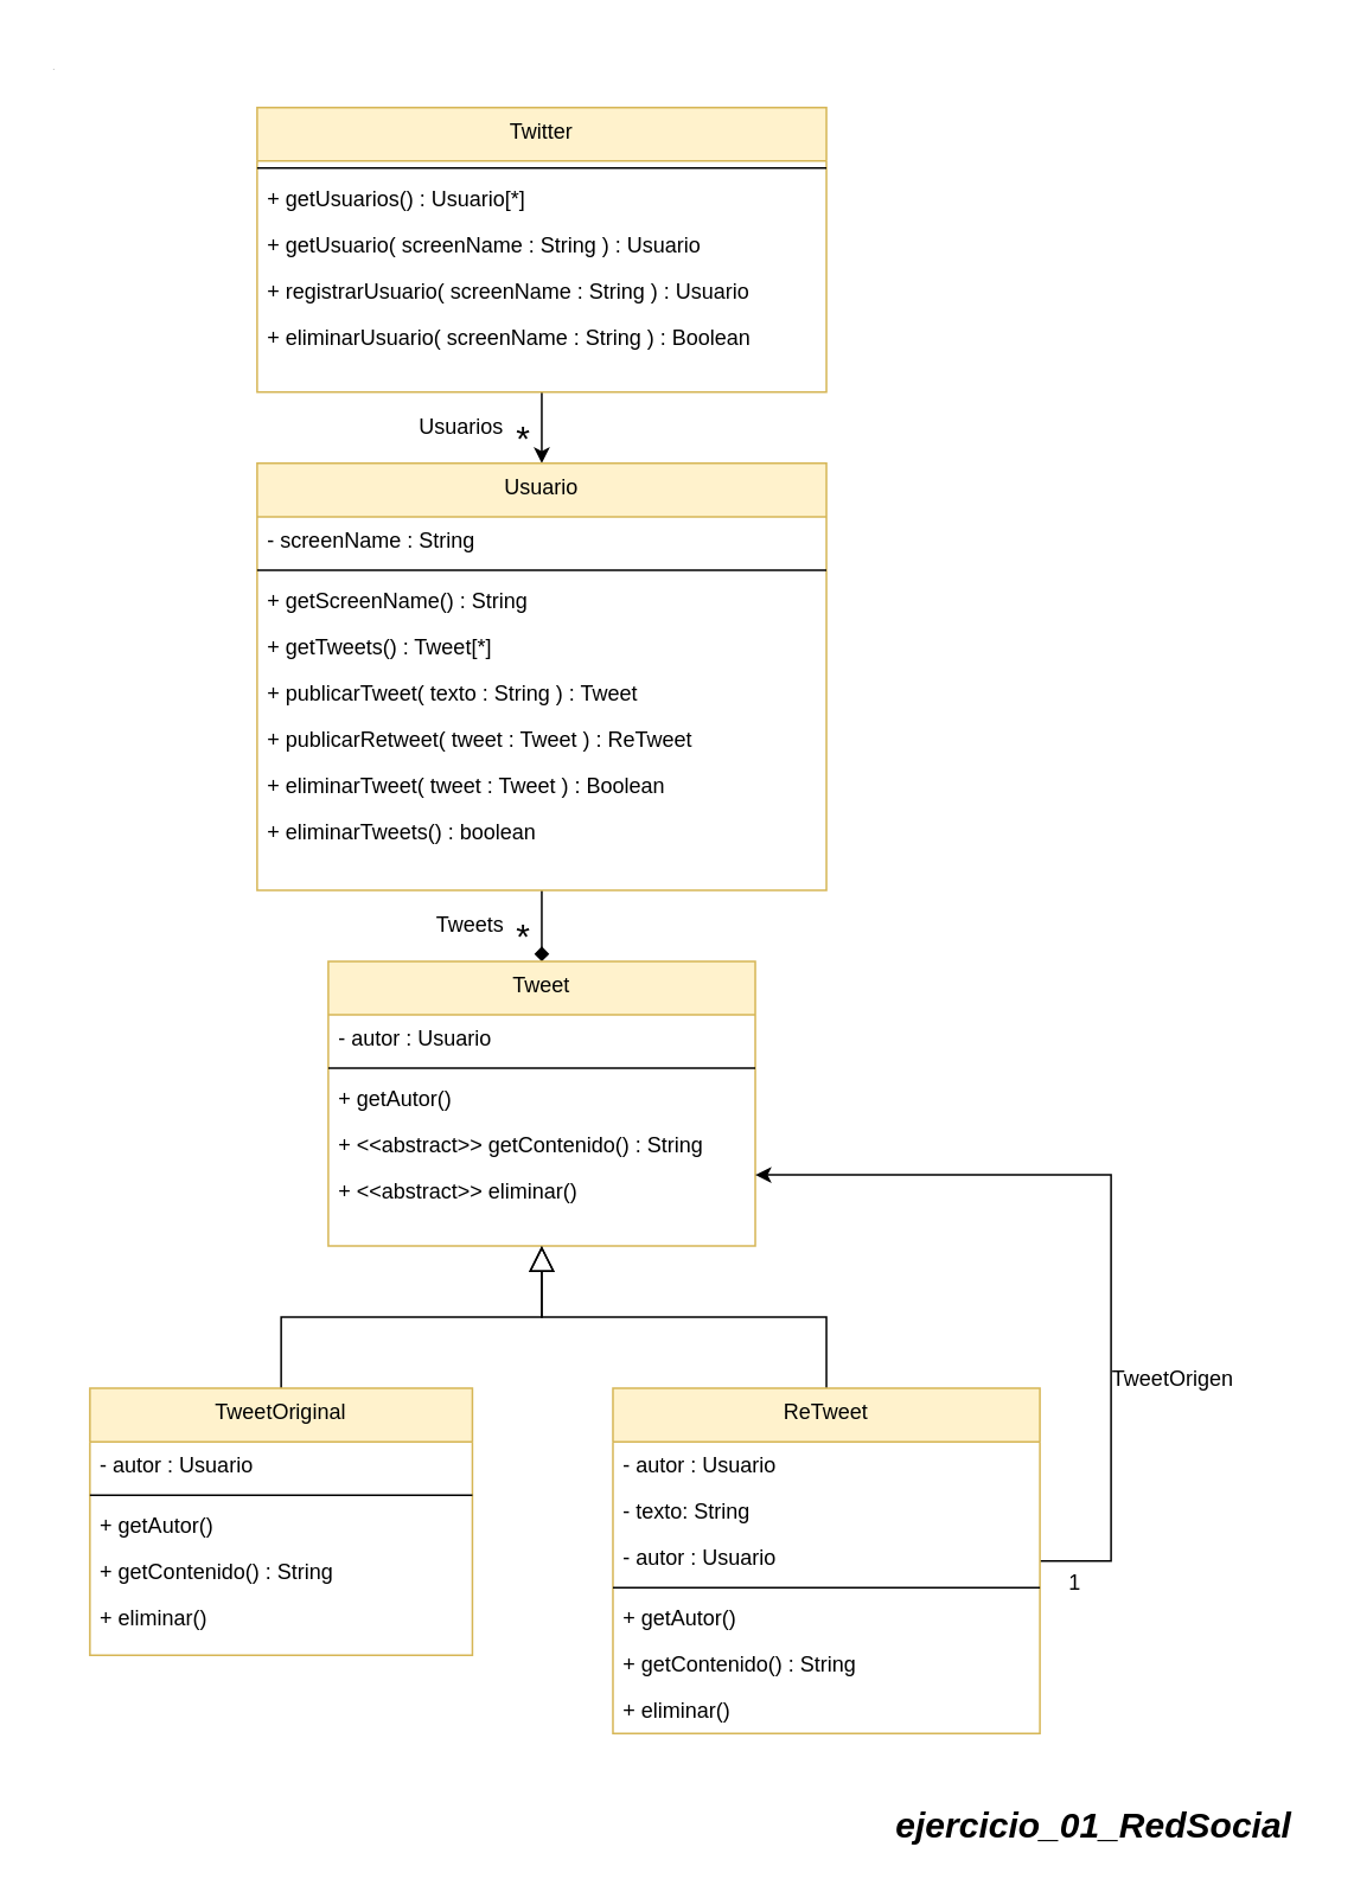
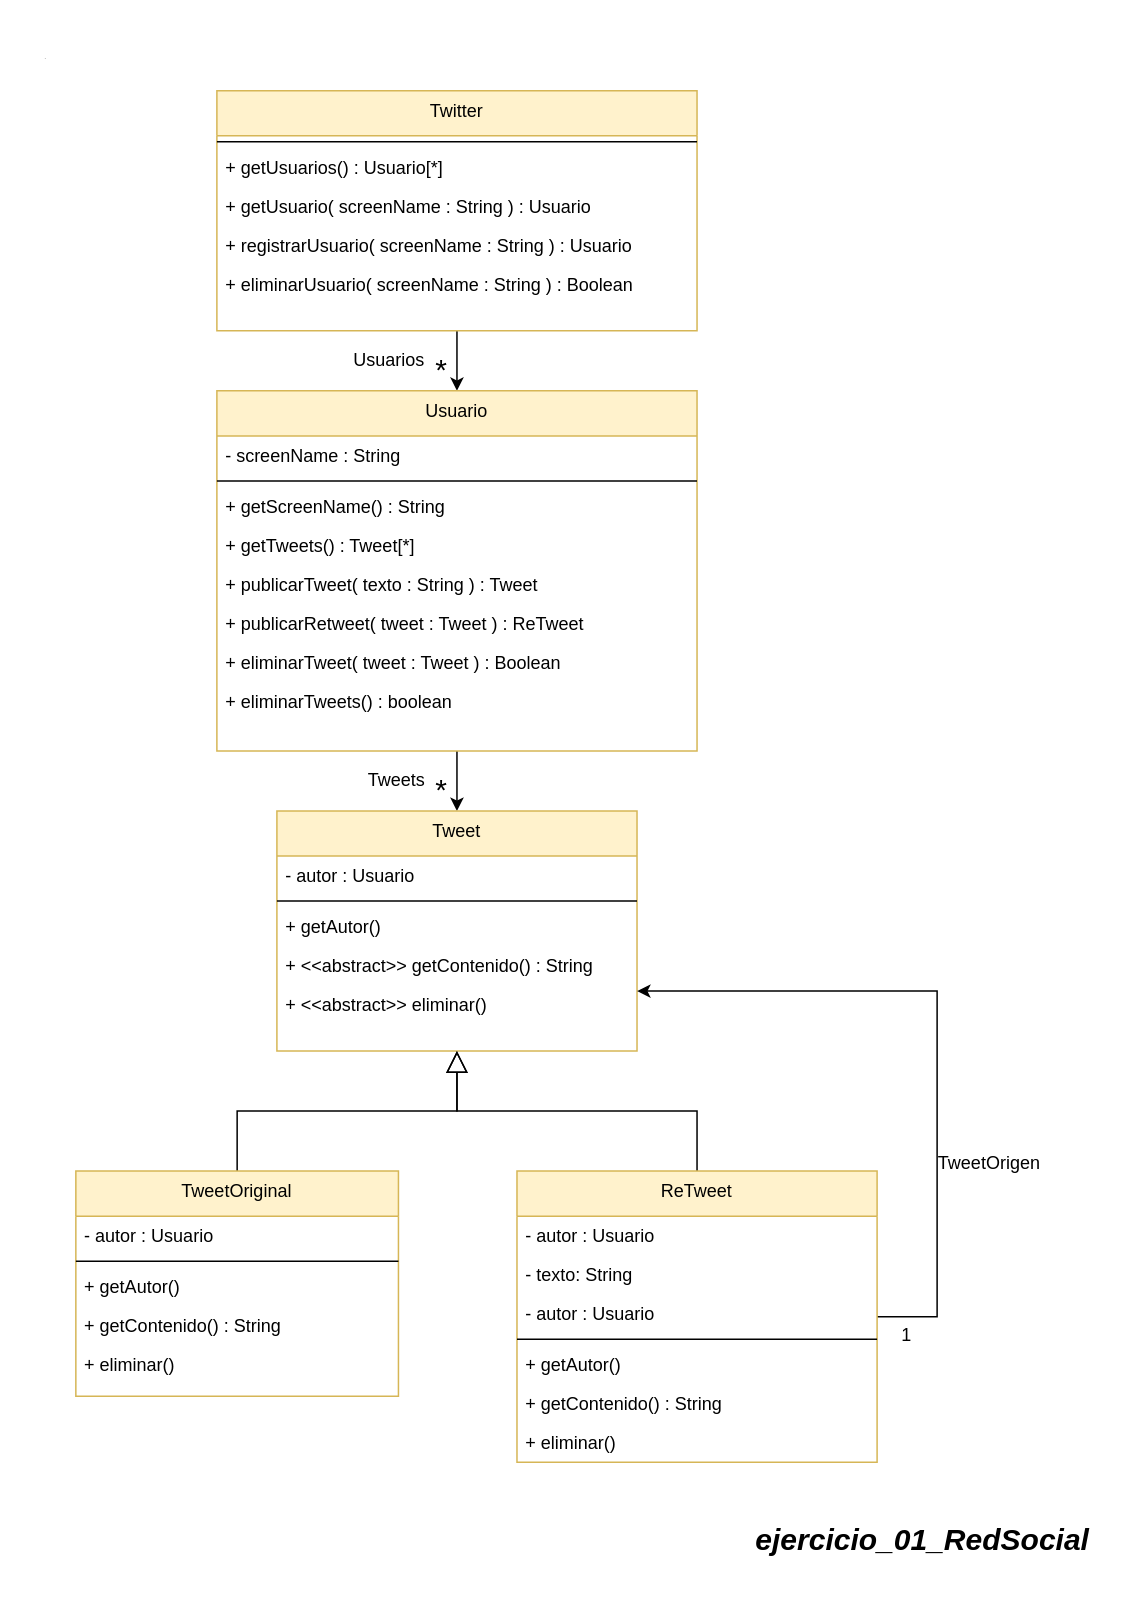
  <mxCell id="0" />
  <mxCell id="1" parent="0" />
  <mxCell id="2" style="edgeStyle=orthogonalEdgeStyle;rounded=0;orthogonalLoop=1;jettySize=auto;html=1;exitX=0.5;exitY=1;exitDx=0;exitDy=0;" edge="1" parent="1" source="3" target="11"><mxGeometry relative="1" as="geometry" /></mxCell>
  <mxCell id="3" value="Twitter" style="swimlane;fontStyle=0;align=center;verticalAlign=top;childLayout=stackLayout;horizontal=1;startSize=30;horizontalStack=0;resizeParent=1;resizeLast=0;collapsible=1;marginBottom=0;rounded=0;shadow=0;strokeWidth=1;fillColor=#fff2cc;strokeColor=#d6b656;" vertex="1" parent="1"><mxGeometry x="144" y="60" width="320" height="160" as="geometry"><mxRectangle x="110" y="-20" width="160" height="26" as="alternateBounds" /></mxGeometry></mxCell>
  <mxCell id="4" value="" style="line;html=1;strokeWidth=1;align=left;verticalAlign=middle;spacingTop=-1;spacingLeft=3;spacingRight=3;rotatable=0;labelPosition=right;points=[];portConstraint=eastwest;" vertex="1" parent="3"><mxGeometry y="30" width="320" height="8" as="geometry" /></mxCell>
  <mxCell id="5" value="+ getUsuarios() : Usuario[*]" style="text;align=left;verticalAlign=top;spacingLeft=4;spacingRight=4;overflow=hidden;rotatable=0;points=[[0,0.5],[1,0.5]];portConstraint=eastwest;" vertex="1" parent="3"><mxGeometry y="38" width="320" height="26" as="geometry" /></mxCell>
  <mxCell id="6" value="+ getUsuario( screenName : String ) : Usuario" style="text;align=left;verticalAlign=top;spacingLeft=4;spacingRight=4;overflow=hidden;rotatable=0;points=[[0,0.5],[1,0.5]];portConstraint=eastwest;rounded=0;shadow=0;html=0;" vertex="1" parent="3"><mxGeometry y="64" width="320" height="26" as="geometry" /></mxCell>
  <mxCell id="7" value="+ registrarUsuario( screenName : String ) : Usuario" style="text;align=left;verticalAlign=top;spacingLeft=4;spacingRight=4;overflow=hidden;rotatable=0;points=[[0,0.5],[1,0.5]];portConstraint=eastwest;rounded=0;shadow=0;html=0;" vertex="1" parent="3"><mxGeometry y="90" width="320" height="26" as="geometry" /></mxCell>
  <mxCell id="8" value="+ eliminarUsuario( screenName : String ) : Boolean&#10;" style="text;align=left;verticalAlign=top;spacingLeft=4;spacingRight=4;overflow=hidden;rotatable=0;points=[[0,0.5],[1,0.5]];portConstraint=eastwest;rounded=0;shadow=0;html=0;" vertex="1" parent="3"><mxGeometry y="116" width="320" height="26" as="geometry" /></mxCell>
  <mxCell id="9" style="edgeStyle=orthogonalEdgeStyle;rounded=0;orthogonalLoop=1;jettySize=auto;html=1;exitX=1;exitY=0.5;exitDx=0;exitDy=0;" edge="1" parent="3" source="6" target="6"><mxGeometry relative="1" as="geometry" /></mxCell>
- <mxCell id="10" style="edgeStyle=orthogonalEdgeStyle;rounded=0;orthogonalLoop=1;jettySize=auto;html=1;entryX=0.5;entryY=0;entryDx=0;entryDy=0;endArrow=diamond;" edge="1" parent="1" source="11" target="21"><mxGeometry relative="1" as="geometry" /></mxCell>
+ <mxCell id="10" style="edgeStyle=orthogonalEdgeStyle;rounded=0;orthogonalLoop=1;jettySize=auto;html=1;entryX=0.5;entryY=0;entryDx=0;entryDy=0;" edge="1" parent="1" source="11" target="21"><mxGeometry relative="1" as="geometry" /></mxCell>
  <mxCell id="11" value="Usuario" style="swimlane;fontStyle=0;align=center;verticalAlign=top;childLayout=stackLayout;horizontal=1;startSize=30;horizontalStack=0;resizeParent=1;resizeLast=0;collapsible=1;marginBottom=0;rounded=0;shadow=0;strokeWidth=1;fillColor=#fff2cc;strokeColor=#d6b656;" vertex="1" parent="1"><mxGeometry x="144" y="260" width="320" height="240" as="geometry"><mxRectangle x="110" y="-20" width="160" height="26" as="alternateBounds" /></mxGeometry></mxCell>
  <mxCell id="12" value="- screenName : String" style="text;align=left;verticalAlign=top;spacingLeft=4;spacingRight=4;overflow=hidden;rotatable=0;points=[[0,0.5],[1,0.5]];portConstraint=eastwest;" vertex="1" parent="11"><mxGeometry y="30" width="320" height="26" as="geometry" /></mxCell>
  <mxCell id="13" value="" style="line;html=1;strokeWidth=1;align=left;verticalAlign=middle;spacingTop=-1;spacingLeft=3;spacingRight=3;rotatable=0;labelPosition=right;points=[];portConstraint=eastwest;" vertex="1" parent="11"><mxGeometry y="56" width="320" height="8" as="geometry" /></mxCell>
  <mxCell id="14" value="+ getScreenName() : String" style="text;align=left;verticalAlign=top;spacingLeft=4;spacingRight=4;overflow=hidden;rotatable=0;points=[[0,0.5],[1,0.5]];portConstraint=eastwest;rounded=0;shadow=0;html=0;" vertex="1" parent="11"><mxGeometry y="64" width="320" height="26" as="geometry" /></mxCell>
  <mxCell id="15" value="+ getTweets() : Tweet[*]" style="text;align=left;verticalAlign=top;spacingLeft=4;spacingRight=4;overflow=hidden;rotatable=0;points=[[0,0.5],[1,0.5]];portConstraint=eastwest;rounded=0;shadow=0;html=0;" vertex="1" parent="11"><mxGeometry y="90" width="320" height="26" as="geometry" /></mxCell>
  <mxCell id="16" value="+ publicarTweet( texto : String ) : Tweet&#10;" style="text;align=left;verticalAlign=top;spacingLeft=4;spacingRight=4;overflow=hidden;rotatable=0;points=[[0,0.5],[1,0.5]];portConstraint=eastwest;rounded=0;shadow=0;html=0;" vertex="1" parent="11"><mxGeometry y="116" width="320" height="26" as="geometry" /></mxCell>
  <mxCell id="17" style="edgeStyle=orthogonalEdgeStyle;rounded=0;orthogonalLoop=1;jettySize=auto;html=1;exitX=1;exitY=0.5;exitDx=0;exitDy=0;" edge="1" parent="11" source="14" target="14"><mxGeometry relative="1" as="geometry" /></mxCell>
  <mxCell id="18" value="+ publicarRetweet( tweet : Tweet ) : ReTweet" style="text;align=left;verticalAlign=top;spacingLeft=4;spacingRight=4;overflow=hidden;rotatable=0;points=[[0,0.5],[1,0.5]];portConstraint=eastwest;rounded=0;shadow=0;html=0;" vertex="1" parent="11"><mxGeometry y="142" width="320" height="26" as="geometry" /></mxCell>
  <mxCell id="19" value="+ eliminarTweet( tweet : Tweet ) : Boolean&#10;" style="text;align=left;verticalAlign=top;spacingLeft=4;spacingRight=4;overflow=hidden;rotatable=0;points=[[0,0.5],[1,0.5]];portConstraint=eastwest;rounded=0;shadow=0;html=0;" vertex="1" parent="11"><mxGeometry y="168" width="320" height="26" as="geometry" /></mxCell>
  <mxCell id="20" value="+ eliminarTweets() : boolean" style="text;align=left;verticalAlign=top;spacingLeft=4;spacingRight=4;overflow=hidden;rotatable=0;points=[[0,0.5],[1,0.5]];portConstraint=eastwest;rounded=0;shadow=0;html=0;" vertex="1" parent="11"><mxGeometry y="194" width="320" height="46" as="geometry" /></mxCell>
  <mxCell id="21" value="Tweet" style="swimlane;fontStyle=0;align=center;verticalAlign=top;childLayout=stackLayout;horizontal=1;startSize=30;horizontalStack=0;resizeParent=1;resizeLast=0;collapsible=1;marginBottom=0;rounded=0;shadow=0;strokeWidth=1;fillColor=#fff2cc;strokeColor=#d6b656;" vertex="1" parent="1"><mxGeometry x="184" y="540" width="240" height="160" as="geometry"><mxRectangle x="110" y="-20" width="160" height="26" as="alternateBounds" /></mxGeometry></mxCell>
  <mxCell id="22" value="- autor : Usuario" style="text;align=left;verticalAlign=top;spacingLeft=4;spacingRight=4;overflow=hidden;rotatable=0;points=[[0,0.5],[1,0.5]];portConstraint=eastwest;" vertex="1" parent="21"><mxGeometry y="30" width="240" height="26" as="geometry" /></mxCell>
  <mxCell id="23" value="" style="line;html=1;strokeWidth=1;align=left;verticalAlign=middle;spacingTop=-1;spacingLeft=3;spacingRight=3;rotatable=0;labelPosition=right;points=[];portConstraint=eastwest;" vertex="1" parent="21"><mxGeometry y="56" width="240" height="8" as="geometry" /></mxCell>
  <mxCell id="24" value="+ getAutor()" style="text;align=left;verticalAlign=top;spacingLeft=4;spacingRight=4;overflow=hidden;rotatable=0;points=[[0,0.5],[1,0.5]];portConstraint=eastwest;rounded=0;shadow=0;html=0;" vertex="1" parent="21"><mxGeometry y="64" width="240" height="26" as="geometry" /></mxCell>
  <mxCell id="25" value="+ &lt;&lt;abstract&gt;&gt; getContenido() : String" style="text;align=left;verticalAlign=top;spacingLeft=4;spacingRight=4;overflow=hidden;rotatable=0;points=[[0,0.5],[1,0.5]];portConstraint=eastwest;rounded=0;shadow=0;html=0;" vertex="1" parent="21"><mxGeometry y="90" width="240" height="26" as="geometry" /></mxCell>
  <mxCell id="26" value="+ &lt;&lt;abstract&gt;&gt; eliminar() &#10;" style="text;align=left;verticalAlign=top;spacingLeft=4;spacingRight=4;overflow=hidden;rotatable=0;points=[[0,0.5],[1,0.5]];portConstraint=eastwest;rounded=0;shadow=0;html=0;" vertex="1" parent="21"><mxGeometry y="116" width="240" height="26" as="geometry" /></mxCell>
  <mxCell id="27" style="edgeStyle=orthogonalEdgeStyle;rounded=0;orthogonalLoop=1;jettySize=auto;html=1;exitX=1;exitY=0.5;exitDx=0;exitDy=0;" edge="1" parent="21" source="24" target="24"><mxGeometry relative="1" as="geometry" /></mxCell>
  <mxCell id="28" style="edgeStyle=orthogonalEdgeStyle;rounded=0;orthogonalLoop=1;jettySize=auto;html=1;entryX=0.5;entryY=1;entryDx=0;entryDy=0;endSize=12;startSize=12;endArrow=block;endFill=0;" edge="1" parent="1" source="29" target="21"><mxGeometry relative="1" as="geometry"><Array as="points"><mxPoint x="158" y="740" /><mxPoint x="304" y="740" /></Array></mxGeometry></mxCell>
  <mxCell id="29" value="TweetOriginal" style="swimlane;fontStyle=0;align=center;verticalAlign=top;childLayout=stackLayout;horizontal=1;startSize=30;horizontalStack=0;resizeParent=1;resizeLast=0;collapsible=1;marginBottom=0;rounded=0;shadow=0;strokeWidth=1;fillColor=#fff2cc;strokeColor=#d6b656;" vertex="1" parent="1"><mxGeometry x="50" y="780" width="215" height="150" as="geometry"><mxRectangle x="110" y="-20" width="160" height="26" as="alternateBounds" /></mxGeometry></mxCell>
  <mxCell id="30" value="- autor : Usuario" style="text;align=left;verticalAlign=top;spacingLeft=4;spacingRight=4;overflow=hidden;rotatable=0;points=[[0,0.5],[1,0.5]];portConstraint=eastwest;" vertex="1" parent="29"><mxGeometry y="30" width="215" height="26" as="geometry" /></mxCell>
  <mxCell id="31" value="" style="line;html=1;strokeWidth=1;align=left;verticalAlign=middle;spacingTop=-1;spacingLeft=3;spacingRight=3;rotatable=0;labelPosition=right;points=[];portConstraint=eastwest;" vertex="1" parent="29"><mxGeometry y="56" width="215" height="8" as="geometry" /></mxCell>
  <mxCell id="32" value="+ getAutor()" style="text;align=left;verticalAlign=top;spacingLeft=4;spacingRight=4;overflow=hidden;rotatable=0;points=[[0,0.5],[1,0.5]];portConstraint=eastwest;rounded=0;shadow=0;html=0;" vertex="1" parent="29"><mxGeometry y="64" width="215" height="26" as="geometry" /></mxCell>
  <mxCell id="33" value="+ getContenido() : String" style="text;align=left;verticalAlign=top;spacingLeft=4;spacingRight=4;overflow=hidden;rotatable=0;points=[[0,0.5],[1,0.5]];portConstraint=eastwest;rounded=0;shadow=0;html=0;" vertex="1" parent="29"><mxGeometry y="90" width="215" height="26" as="geometry" /></mxCell>
  <mxCell id="34" value="+ eliminar() &#10;" style="text;align=left;verticalAlign=top;spacingLeft=4;spacingRight=4;overflow=hidden;rotatable=0;points=[[0,0.5],[1,0.5]];portConstraint=eastwest;rounded=0;shadow=0;html=0;" vertex="1" parent="29"><mxGeometry y="116" width="215" height="26" as="geometry" /></mxCell>
  <mxCell id="35" style="edgeStyle=orthogonalEdgeStyle;rounded=0;orthogonalLoop=1;jettySize=auto;html=1;exitX=1;exitY=0.5;exitDx=0;exitDy=0;" edge="1" parent="29" source="32" target="32"><mxGeometry relative="1" as="geometry" /></mxCell>
  <mxCell id="36" style="edgeStyle=orthogonalEdgeStyle;rounded=0;orthogonalLoop=1;jettySize=auto;html=1;endSize=12;startSize=12;endArrow=block;endFill=0;" edge="1" parent="1" source="38" target="21"><mxGeometry relative="1" as="geometry"><Array as="points"><mxPoint x="464" y="740" /><mxPoint x="304" y="740" /></Array></mxGeometry></mxCell>
  <mxCell id="37" style="edgeStyle=orthogonalEdgeStyle;rounded=0;orthogonalLoop=1;jettySize=auto;html=1;" edge="1" parent="1" source="38"><mxGeometry relative="1" as="geometry"><mxPoint x="424" y="660" as="targetPoint" /><Array as="points"><mxPoint x="624" y="877" /><mxPoint x="624" y="660" /></Array></mxGeometry></mxCell>
  <mxCell id="38" value="ReTweet" style="swimlane;fontStyle=0;align=center;verticalAlign=top;childLayout=stackLayout;horizontal=1;startSize=30;horizontalStack=0;resizeParent=1;resizeLast=0;collapsible=1;marginBottom=0;rounded=0;shadow=0;strokeWidth=1;fillColor=#fff2cc;strokeColor=#d6b656;" vertex="1" parent="1"><mxGeometry x="344" y="780" width="240" height="194" as="geometry"><mxRectangle x="110" y="-20" width="160" height="26" as="alternateBounds" /></mxGeometry></mxCell>
  <mxCell id="39" value="- autor : Usuario" style="text;align=left;verticalAlign=top;spacingLeft=4;spacingRight=4;overflow=hidden;rotatable=0;points=[[0,0.5],[1,0.5]];portConstraint=eastwest;" vertex="1" parent="38"><mxGeometry y="30" width="240" height="26" as="geometry" /></mxCell>
  <mxCell id="40" value="- texto: String" style="text;align=left;verticalAlign=top;spacingLeft=4;spacingRight=4;overflow=hidden;rotatable=0;points=[[0,0.5],[1,0.5]];portConstraint=eastwest;" vertex="1" parent="38"><mxGeometry y="56" width="240" height="26" as="geometry" /></mxCell>
  <mxCell id="41" value="- autor : Usuario" style="text;align=left;verticalAlign=top;spacingLeft=4;spacingRight=4;overflow=hidden;rotatable=0;points=[[0,0.5],[1,0.5]];portConstraint=eastwest;" vertex="1" parent="38"><mxGeometry y="82" width="240" height="26" as="geometry" /></mxCell>
  <mxCell id="42" value="" style="line;html=1;strokeWidth=1;align=left;verticalAlign=middle;spacingTop=-1;spacingLeft=3;spacingRight=3;rotatable=0;labelPosition=right;points=[];portConstraint=eastwest;" vertex="1" parent="38"><mxGeometry y="108" width="240" height="8" as="geometry" /></mxCell>
  <mxCell id="43" value="+ getAutor()" style="text;align=left;verticalAlign=top;spacingLeft=4;spacingRight=4;overflow=hidden;rotatable=0;points=[[0,0.5],[1,0.5]];portConstraint=eastwest;rounded=0;shadow=0;html=0;" vertex="1" parent="38"><mxGeometry y="116" width="240" height="26" as="geometry" /></mxCell>
  <mxCell id="44" value="+ getContenido() : String" style="text;align=left;verticalAlign=top;spacingLeft=4;spacingRight=4;overflow=hidden;rotatable=0;points=[[0,0.5],[1,0.5]];portConstraint=eastwest;rounded=0;shadow=0;html=0;" vertex="1" parent="38"><mxGeometry y="142" width="240" height="26" as="geometry" /></mxCell>
  <mxCell id="45" value="+ eliminar() &#10;" style="text;align=left;verticalAlign=top;spacingLeft=4;spacingRight=4;overflow=hidden;rotatable=0;points=[[0,0.5],[1,0.5]];portConstraint=eastwest;rounded=0;shadow=0;html=0;" vertex="1" parent="38"><mxGeometry y="168" width="240" height="26" as="geometry" /></mxCell>
  <mxCell id="46" style="edgeStyle=orthogonalEdgeStyle;rounded=0;orthogonalLoop=1;jettySize=auto;html=1;exitX=1;exitY=0.5;exitDx=0;exitDy=0;" edge="1" parent="38" source="43" target="43"><mxGeometry relative="1" as="geometry" /></mxCell>
  <mxCell id="47" value="TweetOrigen" style="text;html=1;align=center;verticalAlign=middle;whiteSpace=wrap;rounded=0;" vertex="1" parent="1"><mxGeometry x="624" y="760" width="70" height="30" as="geometry" /></mxCell>
  <mxCell id="48" value="1" style="text;html=1;align=center;verticalAlign=middle;whiteSpace=wrap;rounded=0;" vertex="1" parent="1"><mxGeometry x="594" y="880" width="20" height="20" as="geometry" /></mxCell>
  <mxCell id="49" value="Tweets" style="text;html=1;align=center;verticalAlign=middle;whiteSpace=wrap;rounded=0;" vertex="1" parent="1"><mxGeometry x="244" y="510" width="40" height="20" as="geometry" /></mxCell>
  <mxCell id="50" value="Usuarios" style="text;html=1;align=center;verticalAlign=middle;whiteSpace=wrap;rounded=0;" vertex="1" parent="1"><mxGeometry x="234" y="230" width="50" height="20" as="geometry" /></mxCell>
  <mxCell id="51" value="&lt;font style=&quot;font-size: 20px;&quot;&gt;*&lt;/font&gt;" style="text;html=1;align=center;verticalAlign=middle;whiteSpace=wrap;rounded=0;" vertex="1" parent="1"><mxGeometry x="284" y="230" width="20" height="30" as="geometry" /></mxCell>
  <mxCell id="52" value="&lt;font style=&quot;font-size: 20px;&quot;&gt;*&lt;/font&gt;" style="text;html=1;align=center;verticalAlign=middle;whiteSpace=wrap;rounded=0;" vertex="1" parent="1"><mxGeometry x="284" y="510" width="20" height="30" as="geometry" /></mxCell>
  <mxCell id="53" value="&lt;b style=&quot;&quot;&gt;&lt;i&gt;&lt;font style=&quot;font-size: 20px;&quot;&gt;ejercicio_01_RedSocial&lt;/font&gt;&lt;/i&gt;&lt;/b&gt;" style="text;html=1;align=center;verticalAlign=middle;resizable=0;points=[];autosize=1;strokeColor=none;fillColor=none;" vertex="1" parent="1"><mxGeometry x="489" y="1005" width="250" height="40" as="geometry" /></mxCell>
  <mxCell id="54" value="&lt;font style=&quot;font-size: 1px;&quot;&gt;1&lt;/font&gt;" style="text;html=1;align=center;verticalAlign=middle;whiteSpace=wrap;rounded=0;" vertex="1" parent="1"><mxGeometry x="20" y="20" width="20" height="30" as="geometry" /></mxCell>
